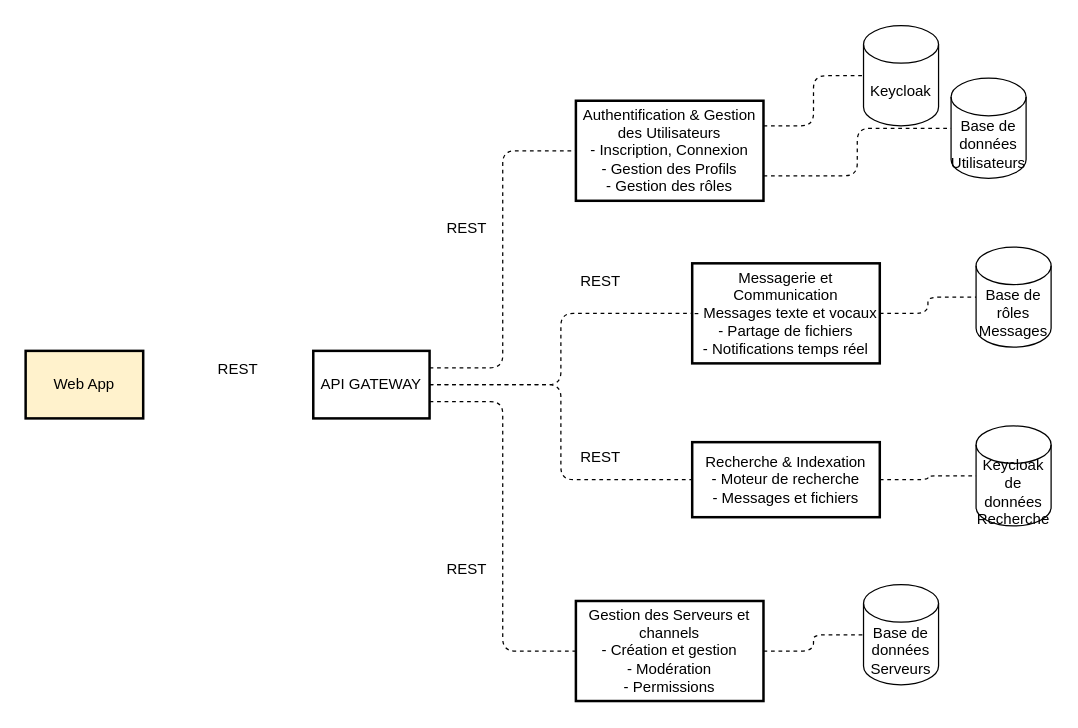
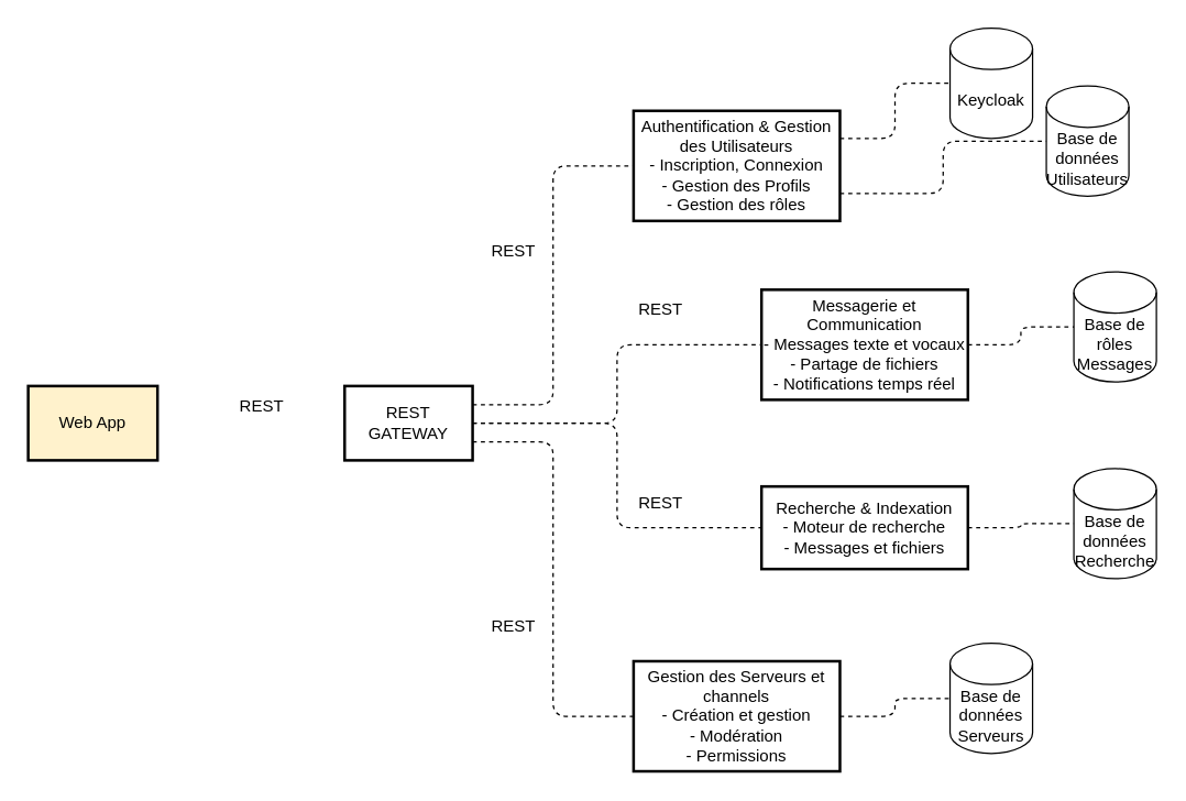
  <mxCell id="0" />
  <mxCell id="1" parent="0" />
  <mxCell id="2" value="Web App" style="whiteSpace=wrap;strokeWidth=2;fillColor=#fff2cc;" parent="1" vertex="1"><mxGeometry x="20" y="280" width="94" height="54" as="geometry" /></mxCell>
- <mxCell id="3" value="API GATEWAY" style="whiteSpace=wrap;strokeWidth=2;" parent="1" vertex="1"><mxGeometry x="250" y="280" width="93" height="54" as="geometry" /></mxCell>
+ <mxCell id="3" value="REST GATEWAY" style="whiteSpace=wrap;strokeWidth=2;" parent="1" vertex="1"><mxGeometry x="250" y="280" width="93" height="54" as="geometry" /></mxCell>
  <mxCell id="4" value="Authentification &amp; Gestion des Utilisateurs&#10;- Inscription, Connexion&#10;- Gestion des Profils&#10;- Gestion des rôles" style="whiteSpace=wrap;strokeWidth=2;" vertex="1" parent="1"><mxGeometry x="460" y="80" width="150" height="80" as="geometry" /></mxCell>
  <mxCell id="5" value="" style="startArrow=none;endArrow=none;exitX=1;exitY=0.25;entryX=0;entryY=0.5;exitDx=0;exitDy=0;entryDx=0;entryDy=0;edgeStyle=orthogonalEdgeStyle;dashed=1;startFill=0;" edge="1" parent="1" source="3" target="4"><mxGeometry relative="1" as="geometry"><mxPoint x="260" y="160" as="sourcePoint" /><mxPoint x="396" y="160" as="targetPoint" /></mxGeometry></mxCell>
  <mxCell id="6" value="Messagerie et Communication&#10;- Messages texte et vocaux&#10;- Partage de fichiers&#10;- Notifications temps réel" style="whiteSpace=wrap;strokeWidth=2;" vertex="1" parent="1"><mxGeometry x="553" y="210" width="150" height="80" as="geometry" /></mxCell>
  <mxCell id="7" value="Recherche &amp; Indexation&#10;- Moteur de recherche&#10;- Messages et fichiers" style="whiteSpace=wrap;strokeWidth=2;" vertex="1" parent="1"><mxGeometry x="553" y="353" width="150" height="60" as="geometry" /></mxCell>
  <mxCell id="8" value="Gestion des Serveurs et channels&#10;- Création et gestion&#10;- Modération&#10;- Permissions" style="whiteSpace=wrap;strokeWidth=2;" vertex="1" parent="1"><mxGeometry x="460" y="480" width="150" height="80" as="geometry" /></mxCell>
  <mxCell id="9" value="" style="startArrow=none;endArrow=none;exitX=1;exitY=0.5;entryX=0;entryY=0.5;exitDx=0;exitDy=0;entryDx=0;entryDy=0;edgeStyle=orthogonalEdgeStyle;dashed=1;startFill=0;" edge="1" parent="1" source="3" target="6"><mxGeometry relative="1" as="geometry"><mxPoint x="353" y="264" as="sourcePoint" /><mxPoint x="470" y="117" as="targetPoint" /></mxGeometry></mxCell>
  <mxCell id="10" value="" style="startArrow=none;endArrow=none;exitX=1;exitY=0.5;entryX=0;entryY=0.5;exitDx=0;exitDy=0;entryDx=0;entryDy=0;edgeStyle=orthogonalEdgeStyle;dashed=1;startFill=0;" edge="1" parent="1" source="3" target="7"><mxGeometry relative="1" as="geometry"><mxPoint x="353" y="277" as="sourcePoint" /><mxPoint x="563" y="247" as="targetPoint" /></mxGeometry></mxCell>
  <mxCell id="11" value="" style="startArrow=none;endArrow=none;exitX=1;exitY=0.75;entryX=0;entryY=0.5;exitDx=0;exitDy=0;entryDx=0;entryDy=0;edgeStyle=orthogonalEdgeStyle;dashed=1;startFill=0;" edge="1" parent="1" source="3" target="8"><mxGeometry relative="1" as="geometry"><mxPoint x="363" y="287" as="sourcePoint" /><mxPoint x="573" y="257" as="targetPoint" /></mxGeometry></mxCell>
  <mxCell id="12" value="Base de données&#10;Utilisateurs" style="shape=cylinder3;whiteSpace=wrap;html=1;boundedLbl=1;backgroundOutline=1;size=15;" vertex="1" parent="1"><mxGeometry x="760" y="62" width="60" height="80" as="geometry" /></mxCell>
  <mxCell id="13" value="Base de rôles&#10;Messages" style="shape=cylinder3;whiteSpace=wrap;html=1;boundedLbl=1;backgroundOutline=1;size=15;" vertex="1" parent="1"><mxGeometry x="780" y="197" width="60" height="80" as="geometry" /></mxCell>
- <mxCell id="14" value="Keycloak de données&#10;Recherche" style="shape=cylinder3;whiteSpace=wrap;html=1;boundedLbl=1;backgroundOutline=1;size=15;" vertex="1" parent="1"><mxGeometry x="780" y="340" width="60" height="80" as="geometry" /></mxCell>
+ <mxCell id="14" value="Base de données&#10;Recherche" style="shape=cylinder3;whiteSpace=wrap;html=1;boundedLbl=1;backgroundOutline=1;size=15;" vertex="1" parent="1"><mxGeometry x="780" y="340" width="60" height="80" as="geometry" /></mxCell>
  <mxCell id="15" value="Base de données&#10;Serveurs" style="shape=cylinder3;whiteSpace=wrap;html=1;boundedLbl=1;backgroundOutline=1;size=15;" vertex="1" parent="1"><mxGeometry x="690" y="467" width="60" height="80" as="geometry" /></mxCell>
  <mxCell id="16" value="Keycloak" style="shape=cylinder3;whiteSpace=wrap;html=1;boundedLbl=1;backgroundOutline=1;size=15;" vertex="1" parent="1"><mxGeometry x="690" y="20" width="60" height="80" as="geometry" /></mxCell>
  <mxCell id="17" value="" style="startArrow=none;endArrow=none;exitX=1;exitY=0.25;entryX=0;entryY=0.5;exitDx=0;exitDy=0;entryDx=0;entryDy=0;edgeStyle=orthogonalEdgeStyle;dashed=1;startFill=0;entryPerimeter=0;" edge="1" parent="1" source="4" target="16"><mxGeometry relative="1" as="geometry"><mxPoint x="353" y="304" as="sourcePoint" /><mxPoint x="470" y="117" as="targetPoint" /></mxGeometry></mxCell>
  <mxCell id="18" value="" style="startArrow=none;endArrow=none;exitX=1;exitY=0.75;entryX=0;entryY=0.5;exitDx=0;exitDy=0;entryDx=0;entryDy=0;edgeStyle=orthogonalEdgeStyle;dashed=1;startFill=0;entryPerimeter=0;" edge="1" parent="1" source="4" target="12"><mxGeometry relative="1" as="geometry"><mxPoint x="563" y="104" as="sourcePoint" /><mxPoint x="700" y="53" as="targetPoint" /></mxGeometry></mxCell>
  <mxCell id="19" value="" style="startArrow=none;endArrow=none;exitX=1;exitY=0.5;entryX=0;entryY=0.5;exitDx=0;exitDy=0;entryDx=0;entryDy=0;edgeStyle=orthogonalEdgeStyle;dashed=1;startFill=0;entryPerimeter=0;" edge="1" parent="1" source="6" target="13"><mxGeometry relative="1" as="geometry"><mxPoint x="563" y="131" as="sourcePoint" /><mxPoint x="700" y="160" as="targetPoint" /></mxGeometry></mxCell>
  <mxCell id="20" value="" style="startArrow=none;endArrow=none;exitX=1;exitY=0.5;entryX=0;entryY=0.5;exitDx=0;exitDy=0;entryDx=0;entryDy=0;edgeStyle=orthogonalEdgeStyle;dashed=1;startFill=0;entryPerimeter=0;" edge="1" parent="1" source="7" target="14"><mxGeometry relative="1" as="geometry"><mxPoint x="656" y="247" as="sourcePoint" /><mxPoint x="790" y="247" as="targetPoint" /></mxGeometry></mxCell>
  <mxCell id="21" value="" style="startArrow=none;endArrow=none;exitX=1;exitY=0.5;entryX=0;entryY=0.5;exitDx=0;exitDy=0;entryDx=0;entryDy=0;edgeStyle=orthogonalEdgeStyle;dashed=1;startFill=0;entryPerimeter=0;" edge="1" parent="1" source="8" target="15"><mxGeometry relative="1" as="geometry"><mxPoint x="658" y="390" as="sourcePoint" /><mxPoint x="790" y="390" as="targetPoint" /></mxGeometry></mxCell>
  <mxCell id="22" value="REST" style="text;html=1;align=center;verticalAlign=middle;whiteSpace=wrap;rounded=0;" vertex="1" parent="1"><mxGeometry x="160" y="280" width="60" height="30" as="geometry" /></mxCell>
  <mxCell id="23" value="REST" style="text;html=1;align=center;verticalAlign=middle;whiteSpace=wrap;rounded=0;" vertex="1" parent="1"><mxGeometry x="343" y="167" width="60" height="30" as="geometry" /></mxCell>
  <mxCell id="24" value="REST" style="text;html=1;align=center;verticalAlign=middle;whiteSpace=wrap;rounded=0;" vertex="1" parent="1"><mxGeometry x="450" y="210" width="60" height="30" as="geometry" /></mxCell>
  <mxCell id="25" value="REST" style="text;html=1;align=center;verticalAlign=middle;whiteSpace=wrap;rounded=0;" vertex="1" parent="1"><mxGeometry x="450" y="350" width="60" height="30" as="geometry" /></mxCell>
  <mxCell id="26" value="REST" style="text;html=1;align=center;verticalAlign=middle;whiteSpace=wrap;rounded=0;" vertex="1" parent="1"><mxGeometry x="343" y="440" width="60" height="30" as="geometry" /></mxCell>
